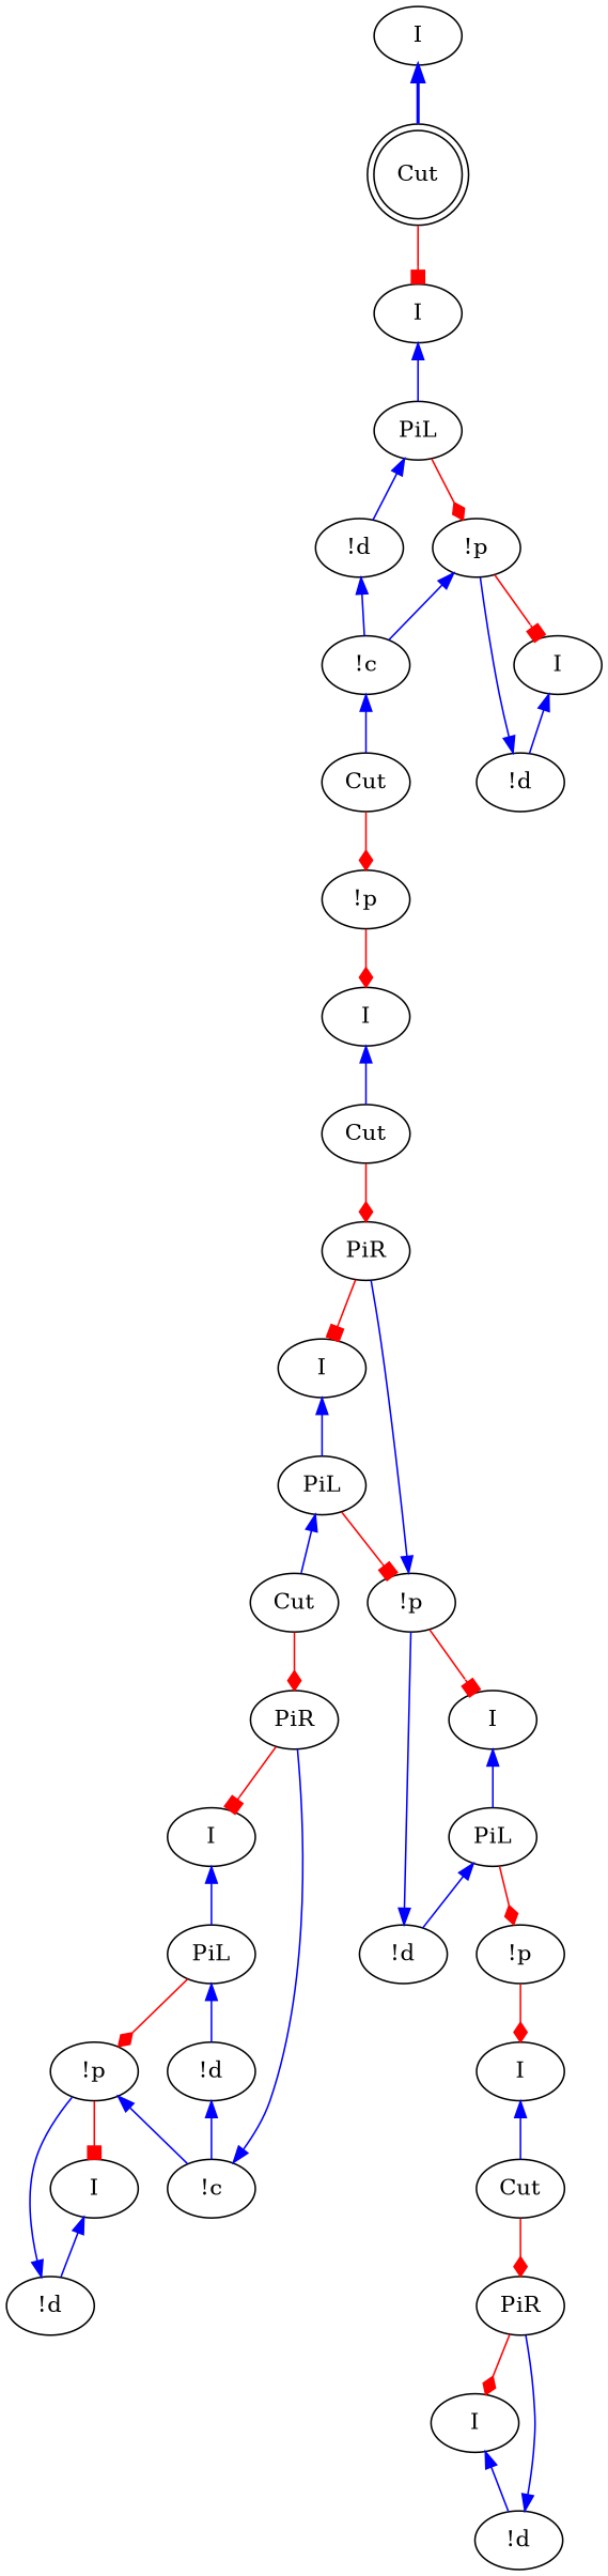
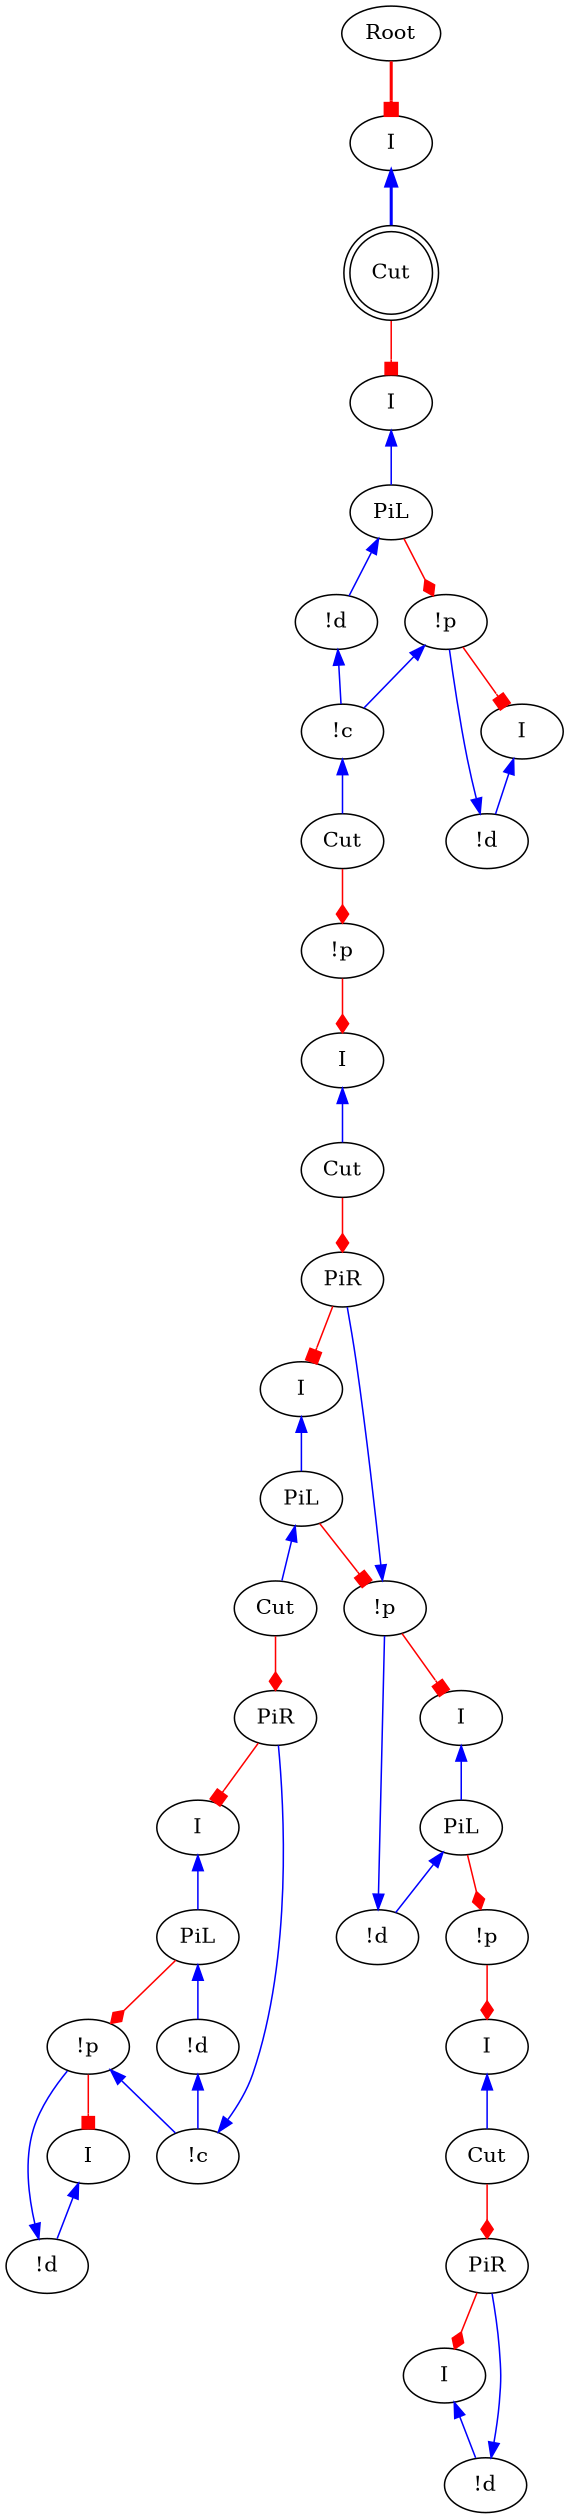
  digraph {
    edge [color=blue dir=back]
+   n1 [label=Root]
    n2 [label=I]
    n3 [label=Cut shape=doublecircle]
    n4 [label=I]
    n5 [label=PiL]
    n6 [label="!d"]
    n7 [label="!p"]
    n8 [label="!c"]
    n9 [label=Cut]
    n10 [label=I]
    n11 [label="!d"]
    n12 [label="!p"]
    n13 [label=I]
    n14 [label=Cut]
    n15 [label=PiR]
    n16 [label=I]
    n17 [label=PiL]
    n18 [label=Cut]
    n19 [label="!p"]
    n20 [label=PiR]
    n21 [label=I]
    n22 [label=PiL]
    n23 [label="!d"]
    n24 [label="!p"]
    n25 [label="!c"]
    n26 [label=I]
    n27 [label="!d"]
    n28 [label=I]
    n29 [label=PiL]
    n30 [label="!d"]
    n31 [label="!p"]
    n32 [label=I]
    n33 [label=Cut]
    n34 [label=PiR]
    n35 [label=I]
    n36 [label="!d"]
+   n1 -> n2 [color=red penwidth=2 arrowhead=box dir=""]
    n2 -> n3 [penwidth=2]
    n3 -> n4 [color=red arrowhead=box dir=""]
    n4 -> n5
    n5 -> n6
    n5 -> n7 [color=red arrowhead=diamond dir=""]
    n6 -> n8
    n7 -> n8
    n7 -> n10 [color=red arrowhead=box dir=""]
    n8 -> n9
    n9 -> n12 [color=red arrowhead=diamond dir=""]
    n10 -> n11
    n11 -> n7
    n12 -> n13 [color=red arrowhead=diamond dir=""]
    n13 -> n14
    n14 -> n15 [color=red arrowhead=diamond dir=""]
    n15 -> n16 [color=red arrowhead=box dir=""]
    n16 -> n17
    n17 -> n18
    n17 -> n19 [color=red arrowhead=box dir=""]
    n18 -> n20 [color=red arrowhead=diamond dir=""]
    n19 -> n15
    n19 -> n28 [color=red arrowhead=box dir=""]
    n20 -> n21 [color=red arrowhead=box dir=""]
    n21 -> n22
    n22 -> n23
    n22 -> n24 [color=red arrowhead=diamond dir=""]
    n23 -> n25
    n24 -> n25
    n24 -> n26 [color=red arrowhead=box dir=""]
    n25 -> n20
    n26 -> n27
    n27 -> n24
    n28 -> n29
    n29 -> n30
    n29 -> n31 [color=red arrowhead=diamond dir=""]
    n30 -> n19
    n31 -> n32 [color=red arrowhead=diamond dir=""]
    n32 -> n33
    n33 -> n34 [color=red arrowhead=diamond dir=""]
    n34 -> n35 [color=red arrowhead=diamond dir=""]
    n35 -> n36
    n36 -> n34
  }
